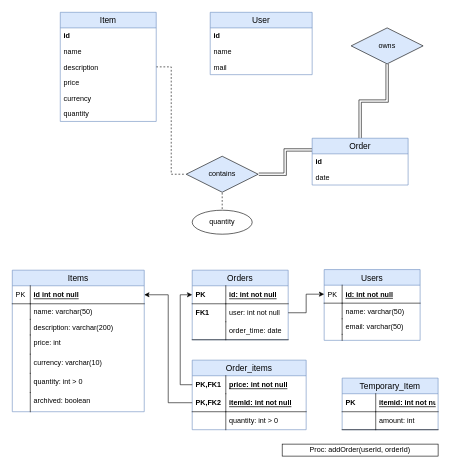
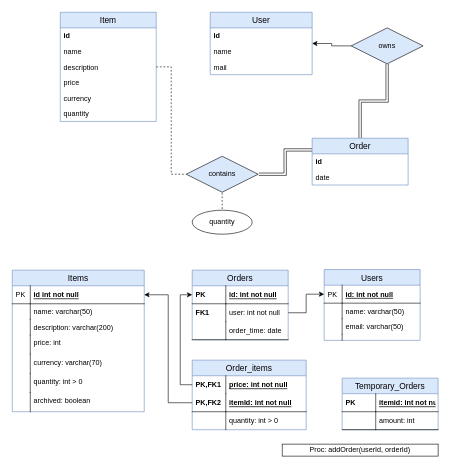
  <mxCell id="0" />
  <mxCell id="1" parent="0" />
  <mxCell id="2" style="edgeStyle=elbowEdgeStyle;rounded=0;orthogonalLoop=1;jettySize=auto;html=1;entryX=0;entryY=0.5;entryDx=0;entryDy=0;startArrow=none;startFill=0;endArrow=none;endFill=0;dashed=1;" parent="1" source="3" target="10" edge="1"><mxGeometry relative="1" as="geometry" /></mxCell>
  <mxCell id="3" value="Item" style="swimlane;fontStyle=0;childLayout=stackLayout;horizontal=1;startSize=26;horizontalStack=0;resizeParent=1;resizeParentMax=0;resizeLast=0;collapsible=1;marginBottom=0;align=center;fontSize=14;rounded=0;fillColor=#dae8fc;strokeColor=#6c8ebf;" parent="1" vertex="1"><mxGeometry x="100" y="20" width="160" height="182" as="geometry" /></mxCell>
  <mxCell id="4" value="id" style="text;strokeColor=none;fillColor=none;spacingLeft=4;spacingRight=4;overflow=hidden;rotatable=0;points=[[0,0.5],[1,0.5]];portConstraint=eastwest;fontSize=12;fontStyle=1" parent="3" vertex="1"><mxGeometry y="26" width="160" height="26" as="geometry" /></mxCell>
  <mxCell id="5" value="name" style="text;strokeColor=none;fillColor=none;spacingLeft=4;spacingRight=4;overflow=hidden;rotatable=0;points=[[0,0.5],[1,0.5]];portConstraint=eastwest;fontSize=12;" parent="3" vertex="1"><mxGeometry y="52" width="160" height="26" as="geometry" /></mxCell>
  <mxCell id="6" value="description" style="text;strokeColor=none;fillColor=none;spacingLeft=4;spacingRight=4;overflow=hidden;rotatable=0;points=[[0,0.5],[1,0.5]];portConstraint=eastwest;fontSize=12;" parent="3" vertex="1"><mxGeometry y="78" width="160" height="26" as="geometry" /></mxCell>
  <mxCell id="7" value="price" style="text;strokeColor=none;fillColor=none;spacingLeft=4;spacingRight=4;overflow=hidden;rotatable=0;points=[[0,0.5],[1,0.5]];portConstraint=eastwest;fontSize=12;" parent="3" vertex="1"><mxGeometry y="104" width="160" height="26" as="geometry" /></mxCell>
  <mxCell id="8" value="currency" style="text;strokeColor=none;fillColor=none;spacingLeft=4;spacingRight=4;overflow=hidden;rotatable=0;points=[[0,0.5],[1,0.5]];portConstraint=eastwest;fontSize=12;" parent="3" vertex="1"><mxGeometry y="130" width="160" height="26" as="geometry" /></mxCell>
  <mxCell id="9" value="quantity" style="text;strokeColor=none;fillColor=none;spacingLeft=4;spacingRight=4;overflow=hidden;rotatable=0;points=[[0,0.5],[1,0.5]];portConstraint=eastwest;fontSize=12;" parent="3" vertex="1"><mxGeometry y="156" width="160" height="26" as="geometry" /></mxCell>
  <mxCell id="10" value="contains" style="shape=rhombus;perimeter=rhombusPerimeter;whiteSpace=wrap;html=1;align=center;rounded=0;fillColor=#dae8fc;strokeColor=#000000;gradientColor=none;perimeterSpacing=1;double=0;" parent="1" vertex="1"><mxGeometry x="310" y="260" width="120" height="60" as="geometry" /></mxCell>
  <mxCell id="11" value="" style="endArrow=none;html=1;entryX=1;entryY=0.5;entryDx=0;entryDy=0;exitX=0;exitY=0.25;exitDx=0;exitDy=0;edgeStyle=orthogonalEdgeStyle;elbow=vertical;rounded=0;startArrow=none;startFill=0;shape=link;" parent="1" source="13" target="10" edge="1"><mxGeometry width="50" height="50" relative="1" as="geometry"><mxPoint x="350" y="280" as="sourcePoint" /><mxPoint x="400" y="230" as="targetPoint" /></mxGeometry></mxCell>
  <mxCell id="12" style="edgeStyle=orthogonalEdgeStyle;shape=link;rounded=0;orthogonalLoop=1;jettySize=auto;html=1;entryX=0.5;entryY=1;entryDx=0;entryDy=0;startArrow=none;startFill=0;endArrow=classic;endFill=1;" parent="1" source="13" target="23" edge="1"><mxGeometry relative="1" as="geometry" /></mxCell>
  <mxCell id="13" value="Order" style="swimlane;fontStyle=0;childLayout=stackLayout;horizontal=1;startSize=26;horizontalStack=0;resizeParent=1;resizeParentMax=0;resizeLast=0;collapsible=1;marginBottom=0;align=center;fontSize=14;rounded=0;fillColor=#dae8fc;strokeColor=#6c8ebf;" parent="1" vertex="1"><mxGeometry x="520" y="230" width="160" height="78" as="geometry" /></mxCell>
  <mxCell id="14" value="id" style="text;strokeColor=none;fillColor=none;spacingLeft=4;spacingRight=4;overflow=hidden;rotatable=0;points=[[0,0.5],[1,0.5]];portConstraint=eastwest;fontSize=12;fontStyle=1" parent="13" vertex="1"><mxGeometry y="26" width="160" height="26" as="geometry" /></mxCell>
  <mxCell id="15" value="date" style="text;strokeColor=none;fillColor=none;spacingLeft=4;spacingRight=4;overflow=hidden;rotatable=0;points=[[0,0.5],[1,0.5]];portConstraint=eastwest;fontSize=12;fontStyle=0" parent="13" vertex="1"><mxGeometry y="52" width="160" height="26" as="geometry" /></mxCell>
  <mxCell id="16" value="quantity" style="ellipse;whiteSpace=wrap;html=1;align=center;rounded=0;" parent="1" vertex="1"><mxGeometry x="320" y="350" width="100" height="40" as="geometry" /></mxCell>
  <mxCell id="17" value="" style="endArrow=none;dashed=1;html=1;exitX=0.5;exitY=1;exitDx=0;exitDy=0;entryX=0.5;entryY=0;entryDx=0;entryDy=0;" parent="1" source="10" target="16" edge="1"><mxGeometry width="50" height="50" relative="1" as="geometry"><mxPoint x="350" y="280" as="sourcePoint" /><mxPoint x="400" y="230" as="targetPoint" /></mxGeometry></mxCell>
  <mxCell id="18" value="User" style="swimlane;fontStyle=0;childLayout=stackLayout;horizontal=1;startSize=26;horizontalStack=0;resizeParent=1;resizeParentMax=0;resizeLast=0;collapsible=1;marginBottom=0;align=center;fontSize=14;rounded=0;fillColor=#dae8fc;strokeColor=#6c8ebf;" parent="1" vertex="1"><mxGeometry x="350" y="20" width="170" height="104" as="geometry" /></mxCell>
  <mxCell id="19" value="id" style="text;strokeColor=none;fillColor=none;spacingLeft=4;spacingRight=4;overflow=hidden;rotatable=0;points=[[0,0.5],[1,0.5]];portConstraint=eastwest;fontSize=12;fontStyle=1" parent="18" vertex="1"><mxGeometry y="26" width="170" height="26" as="geometry" /></mxCell>
  <mxCell id="20" value="name" style="text;strokeColor=none;fillColor=none;spacingLeft=4;spacingRight=4;overflow=hidden;rotatable=0;points=[[0,0.5],[1,0.5]];portConstraint=eastwest;fontSize=12;" parent="18" vertex="1"><mxGeometry y="52" width="170" height="26" as="geometry" /></mxCell>
  <mxCell id="21" value="mail" style="text;strokeColor=none;fillColor=none;spacingLeft=4;spacingRight=4;overflow=hidden;rotatable=0;points=[[0,0.5],[1,0.5]];portConstraint=eastwest;fontSize=12;fontStyle=0" parent="18" vertex="1"><mxGeometry y="78" width="170" height="26" as="geometry" /></mxCell>
+ <mxCell id="22" style="edgeStyle=orthogonalEdgeStyle;rounded=0;orthogonalLoop=1;jettySize=auto;html=1;startArrow=none;startFill=0;endArrow=classic;endFill=1;" parent="1" source="23" target="18" edge="1"><mxGeometry relative="1" as="geometry" /></mxCell>
  <mxCell id="23" value="owns" style="shape=rhombus;perimeter=rhombusPerimeter;whiteSpace=wrap;html=1;align=center;rounded=0;fillColor=#dae8fc;strokeColor=#000000;double=0;" parent="1" vertex="1"><mxGeometry x="585" y="46" width="120" height="60" as="geometry" /></mxCell>
  <mxCell id="24" value="Items" style="swimlane;fontStyle=0;childLayout=stackLayout;horizontal=1;startSize=26;horizontalStack=0;resizeParent=1;resizeParentMax=0;resizeLast=0;collapsible=1;marginBottom=0;align=center;fontSize=14;fillColor=#dae8fc;strokeColor=#6c8ebf;" parent="1" vertex="1"><mxGeometry x="20" y="450" width="220" height="236" as="geometry"><mxRectangle x="240" y="240" width="210" height="200" as="alternateBounds" /></mxGeometry></mxCell>
  <mxCell id="25" value="id int not null" style="shape=partialRectangle;top=0;left=0;right=0;bottom=1;align=left;verticalAlign=middle;fillColor=none;spacingLeft=34;spacingRight=4;overflow=hidden;rotatable=0;points=[[0,0.5],[1,0.5]];portConstraint=eastwest;dropTarget=0;fontStyle=5;fontSize=12;" parent="24" vertex="1"><mxGeometry y="26" width="220" height="30" as="geometry" /></mxCell>
  <mxCell id="26" value="PK" style="shape=partialRectangle;top=0;left=0;bottom=0;fillColor=none;align=left;verticalAlign=middle;spacingLeft=4;spacingRight=4;overflow=hidden;rotatable=0;points=[];portConstraint=eastwest;part=1;fontSize=12;" parent="25" vertex="1" connectable="0"><mxGeometry width="30" height="30" as="geometry" /></mxCell>
  <mxCell id="27" value="name: varchar(50)" style="shape=partialRectangle;top=0;left=0;right=0;bottom=0;align=left;verticalAlign=top;fillColor=none;spacingLeft=34;spacingRight=4;overflow=hidden;rotatable=0;points=[[0,0.5],[1,0.5]];portConstraint=eastwest;dropTarget=0;fontSize=12;" parent="24" vertex="1"><mxGeometry y="56" width="220" height="26" as="geometry" /></mxCell>
  <mxCell id="28" value="" style="shape=partialRectangle;top=0;left=0;bottom=0;fillColor=none;align=left;verticalAlign=top;spacingLeft=4;spacingRight=4;overflow=hidden;rotatable=0;points=[];portConstraint=eastwest;part=1;fontSize=12;" parent="27" vertex="1" connectable="0"><mxGeometry width="30" height="26" as="geometry" /></mxCell>
  <mxCell id="29" value="description: varchar(200)" style="shape=partialRectangle;top=0;left=0;right=0;bottom=0;align=left;verticalAlign=top;fillColor=none;spacingLeft=34;spacingRight=4;overflow=hidden;rotatable=0;points=[[0,0.5],[1,0.5]];portConstraint=eastwest;dropTarget=0;fontSize=12;" parent="24" vertex="1"><mxGeometry y="82" width="220" height="26" as="geometry" /></mxCell>
  <mxCell id="30" value="" style="shape=partialRectangle;top=0;left=0;bottom=0;fillColor=none;align=left;verticalAlign=top;spacingLeft=4;spacingRight=4;overflow=hidden;rotatable=0;points=[];portConstraint=eastwest;part=1;fontSize=12;" parent="29" vertex="1" connectable="0"><mxGeometry width="30" height="26" as="geometry" /></mxCell>
  <mxCell id="31" value="price: int" style="shape=partialRectangle;top=0;left=0;right=0;bottom=0;align=left;verticalAlign=top;fillColor=none;spacingLeft=34;spacingRight=4;overflow=hidden;rotatable=0;points=[[0,0.5],[1,0.5]];portConstraint=eastwest;dropTarget=0;fontSize=12;" parent="24" vertex="1"><mxGeometry y="108" width="220" height="32" as="geometry" /></mxCell>
  <mxCell id="32" value="" style="shape=partialRectangle;top=0;left=0;bottom=0;fillColor=none;align=left;verticalAlign=top;spacingLeft=4;spacingRight=4;overflow=hidden;rotatable=0;points=[];portConstraint=eastwest;part=1;fontSize=12;" parent="31" vertex="1" connectable="0"><mxGeometry width="30" height="32" as="geometry" /></mxCell>
- <mxCell id="33" value="currency: varchar(10)" style="shape=partialRectangle;top=0;left=0;right=0;bottom=0;align=left;verticalAlign=top;fillColor=none;spacingLeft=34;spacingRight=4;overflow=hidden;rotatable=0;points=[[0,0.5],[1,0.5]];portConstraint=eastwest;dropTarget=0;fontSize=12;" parent="24" vertex="1"><mxGeometry y="140" width="220" height="32" as="geometry" /></mxCell>
+ <mxCell id="33" value="currency: varchar(70)" style="shape=partialRectangle;top=0;left=0;right=0;bottom=0;align=left;verticalAlign=top;fillColor=none;spacingLeft=34;spacingRight=4;overflow=hidden;rotatable=0;points=[[0,0.5],[1,0.5]];portConstraint=eastwest;dropTarget=0;fontSize=12;" parent="24" vertex="1"><mxGeometry y="140" width="220" height="32" as="geometry" /></mxCell>
  <mxCell id="34" value="" style="shape=partialRectangle;top=0;left=0;bottom=0;fillColor=none;align=left;verticalAlign=top;spacingLeft=4;spacingRight=4;overflow=hidden;rotatable=0;points=[];portConstraint=eastwest;part=1;fontSize=12;" parent="33" vertex="1" connectable="0"><mxGeometry width="30" height="32" as="geometry" /></mxCell>
  <mxCell id="35" value="quantity: int &gt; 0" style="shape=partialRectangle;top=0;left=0;right=0;bottom=0;align=left;verticalAlign=top;fillColor=none;spacingLeft=34;spacingRight=4;overflow=hidden;rotatable=0;points=[[0,0.5],[1,0.5]];portConstraint=eastwest;dropTarget=0;fontSize=12;" parent="24" vertex="1"><mxGeometry y="172" width="220" height="32" as="geometry" /></mxCell>
  <mxCell id="36" value="" style="shape=partialRectangle;top=0;left=0;bottom=0;fillColor=none;align=left;verticalAlign=top;spacingLeft=4;spacingRight=4;overflow=hidden;rotatable=0;points=[];portConstraint=eastwest;part=1;fontSize=12;" parent="35" vertex="1" connectable="0"><mxGeometry width="30" height="32" as="geometry" /></mxCell>
  <mxCell id="37" value="archived: boolean" style="shape=partialRectangle;top=0;left=0;right=0;bottom=0;align=left;verticalAlign=top;fillColor=none;spacingLeft=34;spacingRight=4;overflow=hidden;rotatable=0;points=[[0,0.5],[1,0.5]];portConstraint=eastwest;dropTarget=0;fontSize=12;" vertex="1" parent="24"><mxGeometry y="204" width="220" height="32" as="geometry" /></mxCell>
  <mxCell id="38" value="" style="shape=partialRectangle;top=0;left=0;bottom=0;fillColor=none;align=left;verticalAlign=top;spacingLeft=4;spacingRight=4;overflow=hidden;rotatable=0;points=[];portConstraint=eastwest;part=1;fontSize=12;" vertex="1" connectable="0" parent="37"><mxGeometry width="30" height="32" as="geometry" /></mxCell>
  <mxCell id="39" value="Orders" style="swimlane;fontStyle=0;childLayout=stackLayout;horizontal=1;startSize=26;horizontalStack=0;resizeParent=1;resizeParentMax=0;resizeLast=0;collapsible=1;marginBottom=0;align=center;fontSize=14;rounded=0;strokeColor=#6c8ebf;fillColor=#dae8fc;" parent="1" vertex="1"><mxGeometry x="320" y="450" width="160" height="116" as="geometry" /></mxCell>
  <mxCell id="40" value="id: int not null" style="shape=partialRectangle;top=0;left=0;right=0;bottom=1;align=left;verticalAlign=middle;fillColor=none;spacingLeft=60;spacingRight=4;overflow=hidden;rotatable=0;points=[[0,0.5],[1,0.5]];portConstraint=eastwest;dropTarget=0;fontStyle=5;fontSize=12;" parent="39" vertex="1"><mxGeometry y="26" width="160" height="30" as="geometry" /></mxCell>
  <mxCell id="41" value="PK" style="shape=partialRectangle;fontStyle=1;top=0;left=0;bottom=0;fillColor=none;align=left;verticalAlign=middle;spacingLeft=4;spacingRight=4;overflow=hidden;rotatable=0;points=[];portConstraint=eastwest;part=1;fontSize=12;" parent="40" vertex="1" connectable="0"><mxGeometry width="56" height="30" as="geometry" /></mxCell>
  <mxCell id="42" value="user: int not null" style="shape=partialRectangle;top=0;left=0;right=0;bottom=0;align=left;verticalAlign=middle;fillColor=none;spacingLeft=60;spacingRight=4;overflow=hidden;rotatable=0;points=[[0,0.5],[1,0.5]];portConstraint=eastwest;dropTarget=0;fontStyle=0;fontSize=12;" parent="39" vertex="1"><mxGeometry y="56" width="160" height="30" as="geometry" /></mxCell>
  <mxCell id="43" value="FK1" style="shape=partialRectangle;fontStyle=1;top=0;left=0;bottom=0;fillColor=none;align=left;verticalAlign=middle;spacingLeft=4;spacingRight=4;overflow=hidden;rotatable=0;points=[];portConstraint=eastwest;part=1;fontSize=12;" parent="42" vertex="1" connectable="0"><mxGeometry width="56" height="30" as="geometry" /></mxCell>
  <mxCell id="44" value="order_time: date" style="shape=partialRectangle;top=0;left=0;right=0;bottom=1;align=left;verticalAlign=middle;fillColor=none;spacingLeft=60;spacingRight=4;overflow=hidden;rotatable=0;points=[[0,0.5],[1,0.5]];portConstraint=eastwest;dropTarget=0;fontStyle=0;fontSize=12;" parent="39" vertex="1"><mxGeometry y="86" width="160" height="30" as="geometry" /></mxCell>
  <mxCell id="45" value="" style="shape=partialRectangle;fontStyle=1;top=0;left=0;bottom=0;fillColor=none;align=left;verticalAlign=middle;spacingLeft=4;spacingRight=4;overflow=hidden;rotatable=0;points=[];portConstraint=eastwest;part=1;fontSize=12;" parent="44" vertex="1" connectable="0"><mxGeometry width="56" height="30" as="geometry" /></mxCell>
  <mxCell id="46" value="Order_items" style="swimlane;fontStyle=0;childLayout=stackLayout;horizontal=1;startSize=26;horizontalStack=0;resizeParent=1;resizeParentMax=0;resizeLast=0;collapsible=1;marginBottom=0;align=center;fontSize=14;rounded=0;strokeColor=#6c8ebf;fillColor=#dae8fc;" parent="1" vertex="1"><mxGeometry x="320" y="600" width="190" height="116" as="geometry" /></mxCell>
  <mxCell id="47" value="price: int not null" style="shape=partialRectangle;top=0;left=0;right=0;bottom=0;align=left;verticalAlign=middle;fillColor=none;spacingLeft=60;spacingRight=4;overflow=hidden;rotatable=0;points=[[0,0.5],[1,0.5]];portConstraint=eastwest;dropTarget=0;fontStyle=5;fontSize=12;" parent="46" vertex="1"><mxGeometry y="26" width="190" height="30" as="geometry" /></mxCell>
  <mxCell id="48" value="PK,FK1" style="shape=partialRectangle;fontStyle=1;top=0;left=0;bottom=0;fillColor=none;align=left;verticalAlign=middle;spacingLeft=4;spacingRight=4;overflow=hidden;rotatable=0;points=[];portConstraint=eastwest;part=1;fontSize=12;" parent="47" vertex="1" connectable="0"><mxGeometry width="56" height="30" as="geometry" /></mxCell>
  <mxCell id="49" value="itemId: int not null" style="shape=partialRectangle;top=0;left=0;right=0;bottom=1;align=left;verticalAlign=middle;fillColor=none;spacingLeft=60;spacingRight=4;overflow=hidden;rotatable=0;points=[[0,0.5],[1,0.5]];portConstraint=eastwest;dropTarget=0;fontStyle=5;fontSize=12;" parent="46" vertex="1"><mxGeometry y="56" width="190" height="30" as="geometry" /></mxCell>
  <mxCell id="50" value="PK,FK2" style="shape=partialRectangle;fontStyle=1;top=0;left=0;bottom=0;fillColor=none;align=left;verticalAlign=middle;spacingLeft=4;spacingRight=4;overflow=hidden;rotatable=0;points=[];portConstraint=eastwest;part=1;fontSize=12;" parent="49" vertex="1" connectable="0"><mxGeometry width="56" height="30" as="geometry" /></mxCell>
  <mxCell id="51" value="quantity: int &gt; 0" style="shape=partialRectangle;top=0;left=0;right=0;bottom=0;align=left;verticalAlign=middle;fillColor=none;spacingLeft=60;spacingRight=4;overflow=hidden;rotatable=0;points=[[0,0.5],[1,0.5]];portConstraint=eastwest;dropTarget=0;fontStyle=0;fontSize=12;" parent="46" vertex="1"><mxGeometry y="86" width="190" height="30" as="geometry" /></mxCell>
  <mxCell id="52" value="" style="shape=partialRectangle;fontStyle=1;top=0;left=0;bottom=0;fillColor=none;align=left;verticalAlign=middle;spacingLeft=4;spacingRight=4;overflow=hidden;rotatable=0;points=[];portConstraint=eastwest;part=1;fontSize=12;" parent="51" vertex="1" connectable="0"><mxGeometry width="56" height="30" as="geometry" /></mxCell>
  <mxCell id="53" value="Users" style="swimlane;fontStyle=0;childLayout=stackLayout;horizontal=1;startSize=26;horizontalStack=0;resizeParent=1;resizeParentMax=0;resizeLast=0;collapsible=1;marginBottom=0;align=center;fontSize=14;rounded=0;fillColor=#dae8fc;strokeColor=#6c8ebf;" parent="1" vertex="1"><mxGeometry x="540" y="449" width="160" height="118" as="geometry" /></mxCell>
  <mxCell id="54" value="id: int not null" style="shape=partialRectangle;top=0;left=0;right=0;bottom=1;align=left;verticalAlign=middle;fillColor=none;spacingLeft=34;spacingRight=4;overflow=hidden;rotatable=0;points=[[0,0.5],[1,0.5]];portConstraint=eastwest;dropTarget=0;fontStyle=5;fontSize=12;" parent="53" vertex="1"><mxGeometry y="26" width="160" height="30" as="geometry" /></mxCell>
  <mxCell id="55" value="PK" style="shape=partialRectangle;top=0;left=0;bottom=0;fillColor=none;align=left;verticalAlign=middle;spacingLeft=4;spacingRight=4;overflow=hidden;rotatable=0;points=[];portConstraint=eastwest;part=1;fontSize=12;" parent="54" vertex="1" connectable="0"><mxGeometry width="30" height="30" as="geometry" /></mxCell>
  <mxCell id="56" value="name: varchar(50)" style="shape=partialRectangle;top=0;left=0;right=0;bottom=0;align=left;verticalAlign=top;fillColor=none;spacingLeft=34;spacingRight=4;overflow=hidden;rotatable=0;points=[[0,0.5],[1,0.5]];portConstraint=eastwest;dropTarget=0;fontSize=12;" parent="53" vertex="1"><mxGeometry y="56" width="160" height="26" as="geometry" /></mxCell>
  <mxCell id="57" value="" style="shape=partialRectangle;top=0;left=0;bottom=0;fillColor=none;align=left;verticalAlign=top;spacingLeft=4;spacingRight=4;overflow=hidden;rotatable=0;points=[];portConstraint=eastwest;part=1;fontSize=12;" parent="56" vertex="1" connectable="0"><mxGeometry width="30" height="26" as="geometry" /></mxCell>
  <mxCell id="58" value="email: varchar(50)" style="shape=partialRectangle;top=0;left=0;right=0;bottom=0;align=left;verticalAlign=top;fillColor=none;spacingLeft=34;spacingRight=4;overflow=hidden;rotatable=0;points=[[0,0.5],[1,0.5]];portConstraint=eastwest;dropTarget=0;fontSize=12;" parent="53" vertex="1"><mxGeometry y="82" width="160" height="26" as="geometry" /></mxCell>
  <mxCell id="59" value="" style="shape=partialRectangle;top=0;left=0;bottom=0;fillColor=none;align=left;verticalAlign=top;spacingLeft=4;spacingRight=4;overflow=hidden;rotatable=0;points=[];portConstraint=eastwest;part=1;fontSize=12;" parent="58" vertex="1" connectable="0"><mxGeometry width="30" height="26" as="geometry" /></mxCell>
  <mxCell id="60" value="" style="shape=partialRectangle;top=0;left=0;right=0;bottom=0;align=left;verticalAlign=top;fillColor=none;spacingLeft=34;spacingRight=4;overflow=hidden;rotatable=0;points=[[0,0.5],[1,0.5]];portConstraint=eastwest;dropTarget=0;fontSize=12;" parent="53" vertex="1"><mxGeometry y="108" width="160" height="10" as="geometry" /></mxCell>
  <mxCell id="61" value="" style="shape=partialRectangle;top=0;left=0;bottom=0;fillColor=none;align=left;verticalAlign=top;spacingLeft=4;spacingRight=4;overflow=hidden;rotatable=0;points=[];portConstraint=eastwest;part=1;fontSize=12;" parent="60" vertex="1" connectable="0"><mxGeometry width="30" height="10" as="geometry" /></mxCell>
  <mxCell id="62" style="edgeStyle=orthogonalEdgeStyle;rounded=0;orthogonalLoop=1;jettySize=auto;html=1;entryX=0;entryY=0.5;entryDx=0;entryDy=0;startArrow=none;startFill=0;endArrow=classic;endFill=1;" parent="1" source="42" target="54" edge="1"><mxGeometry relative="1" as="geometry" /></mxCell>
  <mxCell id="63" style="edgeStyle=orthogonalEdgeStyle;rounded=0;orthogonalLoop=1;jettySize=auto;html=1;exitX=0;exitY=0.5;exitDx=0;exitDy=0;entryX=0;entryY=0.5;entryDx=0;entryDy=0;startArrow=none;startFill=0;endArrow=classic;endFill=1;" parent="1" source="47" target="40" edge="1"><mxGeometry relative="1" as="geometry" /></mxCell>
  <mxCell id="64" style="edgeStyle=orthogonalEdgeStyle;rounded=0;orthogonalLoop=1;jettySize=auto;html=1;entryX=1;entryY=0.5;entryDx=0;entryDy=0;startArrow=none;startFill=0;endArrow=classic;endFill=1;" parent="1" source="49" target="25" edge="1"><mxGeometry relative="1" as="geometry" /></mxCell>
- <mxCell id="65" value="Temporary_Item" style="swimlane;fontStyle=0;childLayout=stackLayout;horizontal=1;startSize=26;horizontalStack=0;resizeParent=1;resizeParentMax=0;resizeLast=0;collapsible=1;marginBottom=0;align=center;fontSize=14;rounded=0;strokeColor=#6c8ebf;fillColor=#dae8fc;" vertex="1" parent="1"><mxGeometry x="570" y="630" width="160" height="86" as="geometry" /></mxCell>
+ <mxCell id="65" value="Temporary_Orders" style="swimlane;fontStyle=0;childLayout=stackLayout;horizontal=1;startSize=26;horizontalStack=0;resizeParent=1;resizeParentMax=0;resizeLast=0;collapsible=1;marginBottom=0;align=center;fontSize=14;rounded=0;strokeColor=#6c8ebf;fillColor=#dae8fc;" vertex="1" parent="1"><mxGeometry x="570" y="630" width="160" height="86" as="geometry" /></mxCell>
  <mxCell id="66" value="itemid: int not null" style="shape=partialRectangle;top=0;left=0;right=0;bottom=1;align=left;verticalAlign=middle;fillColor=none;spacingLeft=60;spacingRight=4;overflow=hidden;rotatable=0;points=[[0,0.5],[1,0.5]];portConstraint=eastwest;dropTarget=0;fontStyle=5;fontSize=12;" vertex="1" parent="65"><mxGeometry y="26" width="160" height="30" as="geometry" /></mxCell>
  <mxCell id="67" value="PK" style="shape=partialRectangle;fontStyle=1;top=0;left=0;bottom=0;fillColor=none;align=left;verticalAlign=middle;spacingLeft=4;spacingRight=4;overflow=hidden;rotatable=0;points=[];portConstraint=eastwest;part=1;fontSize=12;" vertex="1" connectable="0" parent="66"><mxGeometry width="56" height="30" as="geometry" /></mxCell>
  <mxCell id="68" value="amount: int" style="shape=partialRectangle;top=0;left=0;right=0;bottom=1;align=left;verticalAlign=middle;fillColor=none;spacingLeft=60;spacingRight=4;overflow=hidden;rotatable=0;points=[[0,0.5],[1,0.5]];portConstraint=eastwest;dropTarget=0;fontStyle=0;fontSize=12;" vertex="1" parent="65"><mxGeometry y="56" width="160" height="30" as="geometry" /></mxCell>
  <mxCell id="69" value="" style="shape=partialRectangle;fontStyle=1;top=0;left=0;bottom=0;fillColor=none;align=left;verticalAlign=middle;spacingLeft=4;spacingRight=4;overflow=hidden;rotatable=0;points=[];portConstraint=eastwest;part=1;fontSize=12;" vertex="1" connectable="0" parent="68"><mxGeometry width="56" height="30" as="geometry" /></mxCell>
  <mxCell id="70" value="Proc: addOrder(userId, orderId)" style="whiteSpace=wrap;html=1;align=center;" vertex="1" parent="1"><mxGeometry x="470" y="740" width="260" height="20" as="geometry" /></mxCell>
